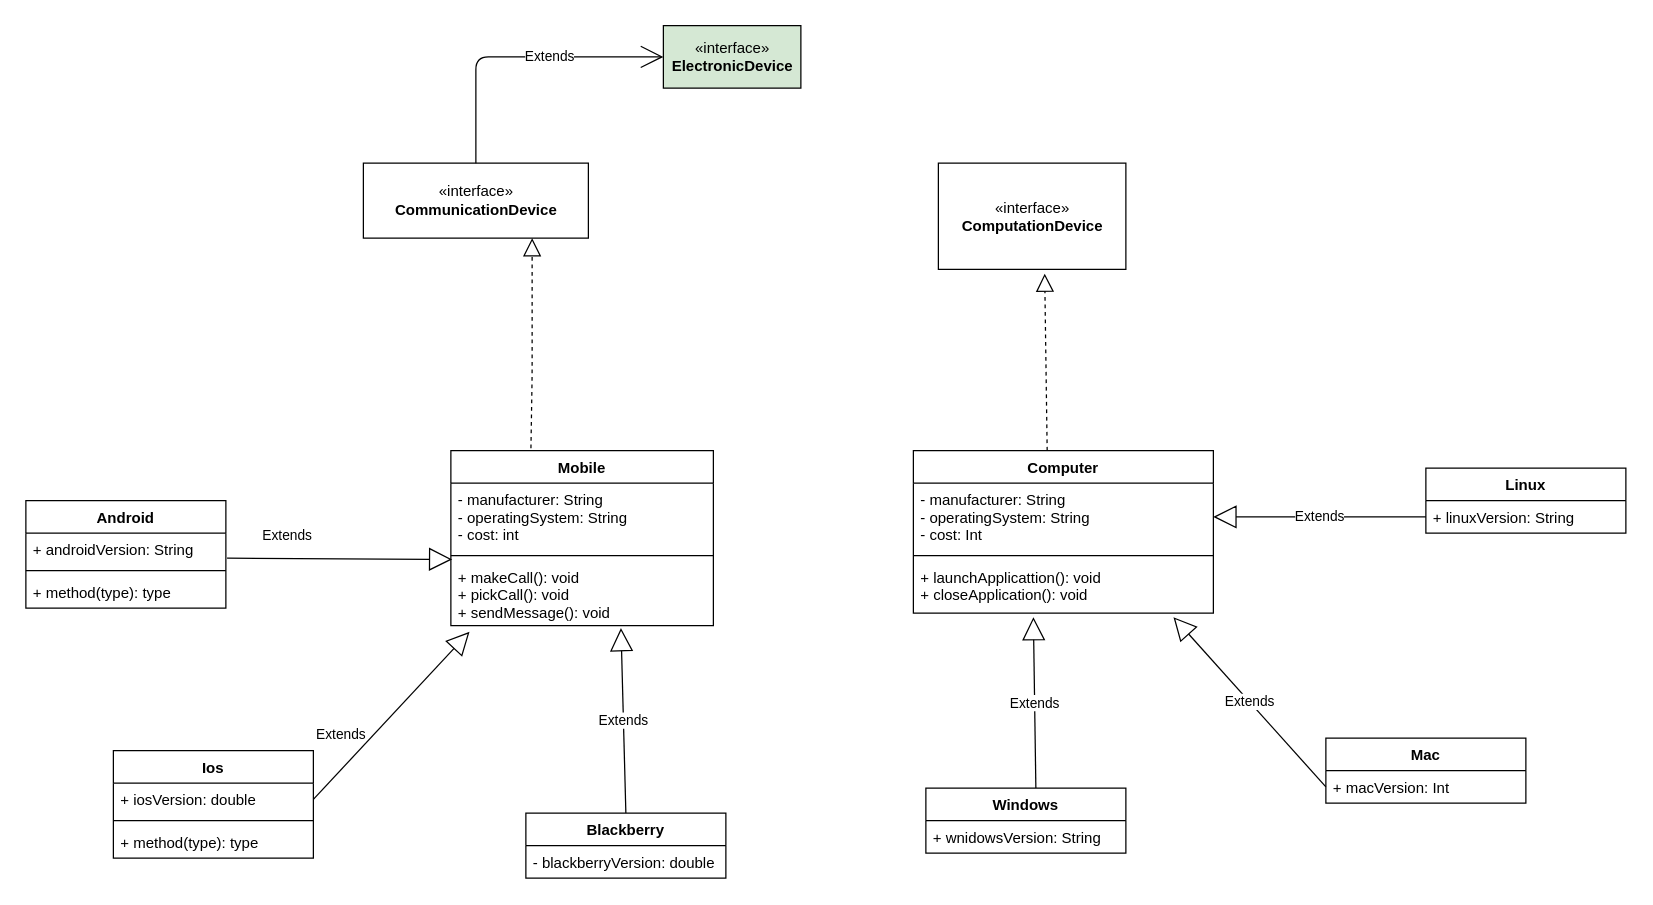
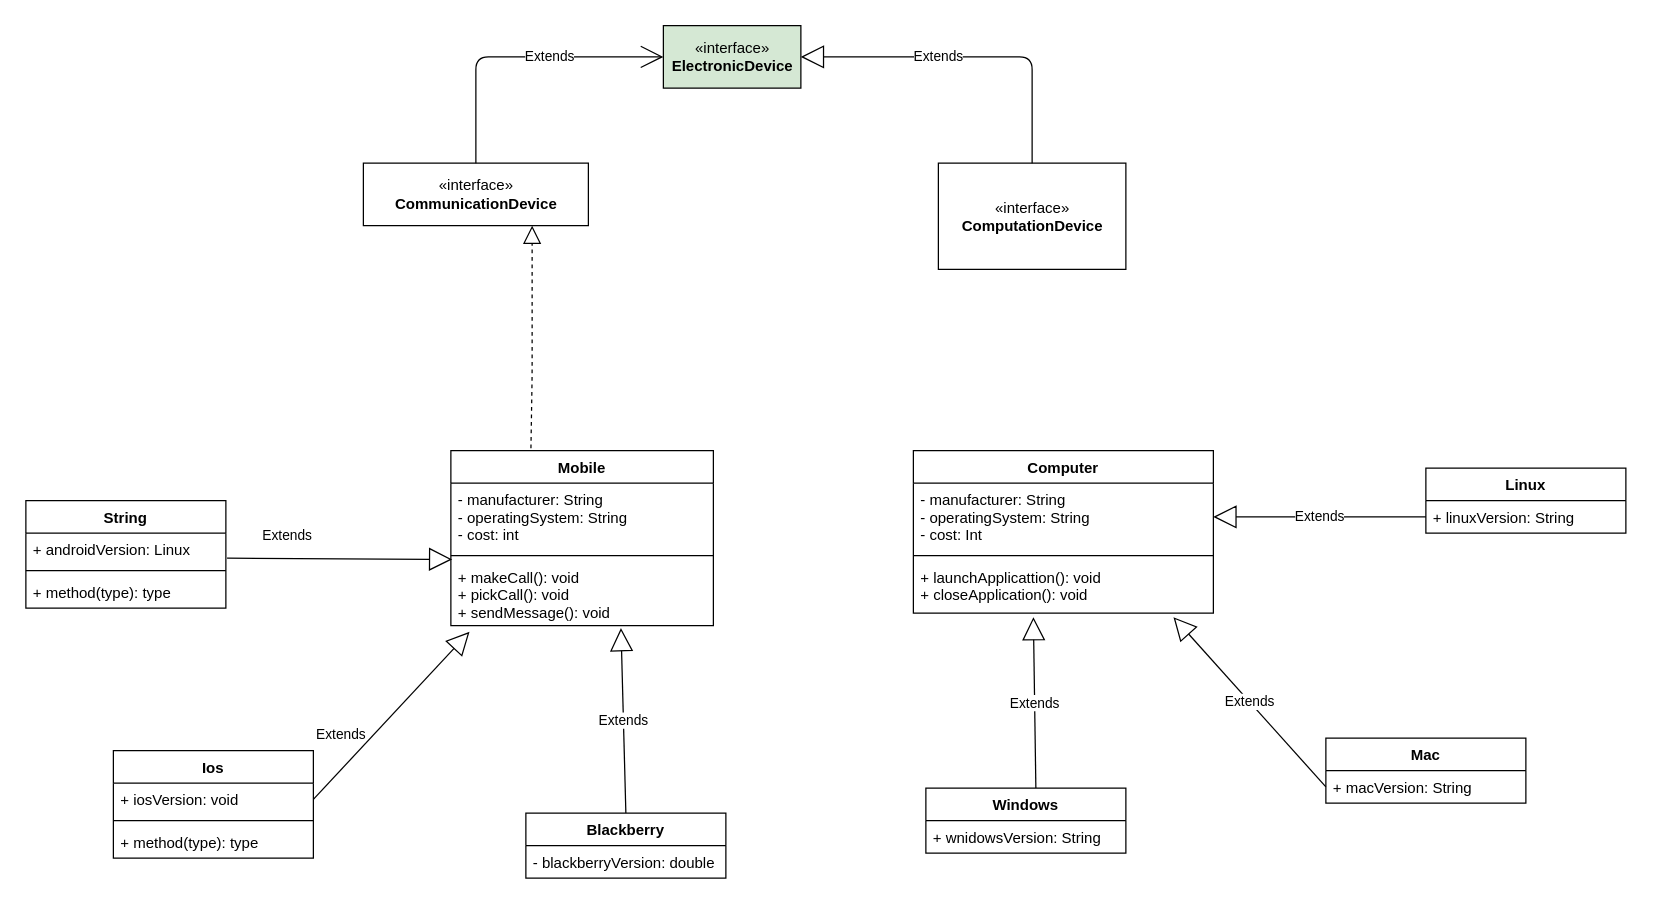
  <mxCell id="0" />
  <mxCell id="1" parent="0" />
  <mxCell id="2" value="Computer" style="swimlane;fontStyle=1;align=center;verticalAlign=top;childLayout=stackLayout;horizontal=1;startSize=26;horizontalStack=0;resizeParent=1;resizeParentMax=0;resizeLast=0;collapsible=1;marginBottom=0;" parent="1" vertex="1"><mxGeometry x="730" y="360" width="240" height="130" as="geometry" /></mxCell>
  <mxCell id="3" value="- manufacturer: String&#10;- operatingSystem: String&#10;- cost: Int" style="text;strokeColor=none;fillColor=none;align=left;verticalAlign=top;spacingLeft=4;spacingRight=4;overflow=hidden;rotatable=0;points=[[0,0.5],[1,0.5]];portConstraint=eastwest;" parent="2" vertex="1"><mxGeometry y="26" width="240" height="54" as="geometry" /></mxCell>
  <mxCell id="4" value="" style="line;strokeWidth=1;fillColor=none;align=left;verticalAlign=middle;spacingTop=-1;spacingLeft=3;spacingRight=3;rotatable=0;labelPosition=right;points=[];portConstraint=eastwest;" parent="2" vertex="1"><mxGeometry y="80" width="240" height="8" as="geometry" /></mxCell>
  <mxCell id="5" value="+ launchApplicattion(): void&#10;+ closeApplication(): void" style="text;strokeColor=none;fillColor=none;align=left;verticalAlign=top;spacingLeft=4;spacingRight=4;overflow=hidden;rotatable=0;points=[[0,0.5],[1,0.5]];portConstraint=eastwest;" parent="2" vertex="1"><mxGeometry y="88" width="240" height="42" as="geometry" /></mxCell>
  <mxCell id="6" value="Extends" style="endArrow=block;endSize=16;endFill=0;html=1;exitX=1.006;exitY=0.769;exitDx=0;exitDy=0;exitPerimeter=0;entryX=0.005;entryY=-0.019;entryDx=0;entryDy=0;entryPerimeter=0;" parent="1" source="32" target="30" edge="1"><mxGeometry x="-0.468" y="18" width="160" relative="1" as="geometry"><mxPoint x="240" y="474" as="sourcePoint" /><mxPoint x="400" y="474" as="targetPoint" /><Array as="points" /><mxPoint as="offset" /></mxGeometry></mxCell>
  <mxCell id="7" value="Extends" style="endArrow=block;endSize=16;endFill=0;html=1;exitX=0.5;exitY=0;exitDx=0;exitDy=0;entryX=0.648;entryY=1.038;entryDx=0;entryDy=0;entryPerimeter=0;" parent="1" source="35" target="30" edge="1"><mxGeometry width="160" relative="1" as="geometry"><mxPoint x="480" y="560" as="sourcePoint" /><mxPoint x="580" y="510" as="targetPoint" /></mxGeometry></mxCell>
  <mxCell id="8" value="Extends" style="endArrow=block;endSize=16;endFill=0;html=1;exitX=1;exitY=0.5;exitDx=0;exitDy=0;entryX=0.071;entryY=1.096;entryDx=0;entryDy=0;entryPerimeter=0;" parent="1" source="10" target="30" edge="1"><mxGeometry x="-0.417" y="19" width="160" relative="1" as="geometry"><mxPoint x="350" y="520" as="sourcePoint" /><mxPoint x="510" y="520" as="targetPoint" /><Array as="points" /><mxPoint as="offset" /></mxGeometry></mxCell>
  <mxCell id="9" value="Ios" style="swimlane;fontStyle=1;align=center;verticalAlign=top;childLayout=stackLayout;horizontal=1;startSize=26;horizontalStack=0;resizeParent=1;resizeParentMax=0;resizeLast=0;collapsible=1;marginBottom=0;" parent="1" vertex="1"><mxGeometry x="90" y="600" width="160" height="86" as="geometry" /></mxCell>
- <mxCell id="10" value="+ iosVersion: double" style="text;strokeColor=none;fillColor=none;align=left;verticalAlign=top;spacingLeft=4;spacingRight=4;overflow=hidden;rotatable=0;points=[[0,0.5],[1,0.5]];portConstraint=eastwest;" parent="9" vertex="1"><mxGeometry y="26" width="160" height="26" as="geometry" /></mxCell>
+ <mxCell id="10" value="+ iosVersion: void" style="text;strokeColor=none;fillColor=none;align=left;verticalAlign=top;spacingLeft=4;spacingRight=4;overflow=hidden;rotatable=0;points=[[0,0.5],[1,0.5]];portConstraint=eastwest;" parent="9" vertex="1"><mxGeometry y="26" width="160" height="26" as="geometry" /></mxCell>
  <mxCell id="11" value="" style="line;strokeWidth=1;fillColor=none;align=left;verticalAlign=middle;spacingTop=-1;spacingLeft=3;spacingRight=3;rotatable=0;labelPosition=right;points=[];portConstraint=eastwest;" parent="9" vertex="1"><mxGeometry y="52" width="160" height="8" as="geometry" /></mxCell>
  <mxCell id="12" value="+ method(type): type" style="text;strokeColor=none;fillColor=none;align=left;verticalAlign=top;spacingLeft=4;spacingRight=4;overflow=hidden;rotatable=0;points=[[0,0.5],[1,0.5]];portConstraint=eastwest;" parent="9" vertex="1"><mxGeometry y="60" width="160" height="26" as="geometry" /></mxCell>
  <mxCell id="13" value="«interface»&lt;br&gt;&lt;b&gt;ElectronicDevice&lt;/b&gt;" style="html=1;fillColor=#d5e8d4;" parent="1" vertex="1"><mxGeometry x="530" y="20" width="110" height="50" as="geometry" /></mxCell>
  <mxCell id="14" value="Extends" style="endArrow=block;endSize=16;endFill=0;html=1;entryX=0.4;entryY=1.077;entryDx=0;entryDy=0;entryPerimeter=0;exitX=0.55;exitY=0;exitDx=0;exitDy=0;exitPerimeter=0;" parent="1" source="37" target="5" edge="1"><mxGeometry width="160" relative="1" as="geometry"><mxPoint x="826" y="590" as="sourcePoint" /><mxPoint x="560" y="530" as="targetPoint" /></mxGeometry></mxCell>
  <mxCell id="15" value="Linux" style="swimlane;fontStyle=1;align=center;verticalAlign=top;childLayout=stackLayout;horizontal=1;startSize=26;horizontalStack=0;resizeParent=1;resizeParentMax=0;resizeLast=0;collapsible=1;marginBottom=0;" parent="1" vertex="1"><mxGeometry x="1140" y="374" width="160" height="52" as="geometry" /></mxCell>
  <mxCell id="16" value="+ linuxVersion: String" style="text;strokeColor=none;fillColor=none;align=left;verticalAlign=top;spacingLeft=4;spacingRight=4;overflow=hidden;rotatable=0;points=[[0,0.5],[1,0.5]];portConstraint=eastwest;" parent="15" vertex="1"><mxGeometry y="26" width="160" height="26" as="geometry" /></mxCell>
  <mxCell id="17" value="Extends" style="endArrow=block;endSize=16;endFill=0;html=1;entryX=1;entryY=0.5;entryDx=0;entryDy=0;exitX=0;exitY=0.5;exitDx=0;exitDy=0;" parent="1" source="16" target="3" edge="1"><mxGeometry width="160" relative="1" as="geometry"><mxPoint x="790" y="530" as="sourcePoint" /><mxPoint x="950" y="530" as="targetPoint" /></mxGeometry></mxCell>
  <mxCell id="18" value="Mac" style="swimlane;fontStyle=1;align=center;verticalAlign=top;childLayout=stackLayout;horizontal=1;startSize=26;horizontalStack=0;resizeParent=1;resizeParentMax=0;resizeLast=0;collapsible=1;marginBottom=0;" parent="1" vertex="1"><mxGeometry x="1060" y="590" width="160" height="52" as="geometry" /></mxCell>
- <mxCell id="19" value="+ macVersion: Int" style="text;strokeColor=none;fillColor=none;align=left;verticalAlign=top;spacingLeft=4;spacingRight=4;overflow=hidden;rotatable=0;points=[[0,0.5],[1,0.5]];portConstraint=eastwest;" parent="18" vertex="1"><mxGeometry y="26" width="160" height="26" as="geometry" /></mxCell>
+ <mxCell id="19" value="+ macVersion: String" style="text;strokeColor=none;fillColor=none;align=left;verticalAlign=top;spacingLeft=4;spacingRight=4;overflow=hidden;rotatable=0;points=[[0,0.5],[1,0.5]];portConstraint=eastwest;" parent="18" vertex="1"><mxGeometry y="26" width="160" height="26" as="geometry" /></mxCell>
  <mxCell id="20" value="Extends" style="endArrow=block;endSize=16;endFill=0;html=1;exitX=0;exitY=0.5;exitDx=0;exitDy=0;entryX=0.867;entryY=1.077;entryDx=0;entryDy=0;entryPerimeter=0;" parent="1" source="19" target="5" edge="1"><mxGeometry width="160" relative="1" as="geometry"><mxPoint x="690" y="510" as="sourcePoint" /><mxPoint x="940" y="480" as="targetPoint" /><Array as="points" /></mxGeometry></mxCell>
- <mxCell id="21" value="«interface»&lt;br&gt;&lt;b&gt;CommunicationDevice&lt;/b&gt;" style="html=1;" parent="1" vertex="1"><mxGeometry x="290" y="130" width="180" height="60" as="geometry" /></mxCell>
+ <mxCell id="21" value="«interface»&lt;br&gt;&lt;b&gt;CommunicationDevice&lt;/b&gt;" style="html=1;" parent="1" vertex="1"><mxGeometry x="290" y="130" width="180" height="50" as="geometry" /></mxCell>
  <mxCell id="22" value="Extends" style="endArrow=open;endSize=16;endFill=0;html=1;exitX=0.5;exitY=0;exitDx=0;exitDy=0;entryX=0;entryY=0.5;entryDx=0;entryDy=0;" parent="1" source="21" target="13" edge="1"><mxGeometry x="0.228" width="160" relative="1" as="geometry"><mxPoint x="350" y="44.5" as="sourcePoint" /><mxPoint x="510" y="44.5" as="targetPoint" /><Array as="points"><mxPoint x="380" y="45" /></Array><mxPoint as="offset" /></mxGeometry></mxCell>
  <mxCell id="23" value="«interface»&lt;br&gt;&lt;b&gt;ComputationDevice&lt;/b&gt;" style="html=1;" parent="1" vertex="1"><mxGeometry x="750" y="130" width="150" height="85" as="geometry" /></mxCell>
+ <mxCell id="24" value="Extends" style="endArrow=block;endSize=16;endFill=0;html=1;entryX=1;entryY=0.5;entryDx=0;entryDy=0;exitX=0.5;exitY=0;exitDx=0;exitDy=0;" parent="1" source="23" target="13" edge="1"><mxGeometry x="0.185" width="160" relative="1" as="geometry"><mxPoint x="690" y="44.5" as="sourcePoint" /><mxPoint x="850" y="44.5" as="targetPoint" /><Array as="points"><mxPoint x="825" y="45" /></Array><mxPoint as="offset" /></mxGeometry></mxCell>
  <mxCell id="25" value="" style="endArrow=block;dashed=1;endFill=0;endSize=12;html=1;entryX=0.75;entryY=1;entryDx=0;entryDy=0;exitX=0.305;exitY=-0.014;exitDx=0;exitDy=0;exitPerimeter=0;" parent="1" source="27" target="21" edge="1"><mxGeometry width="160" relative="1" as="geometry"><mxPoint x="230" y="240" as="sourcePoint" /><mxPoint x="390" y="240" as="targetPoint" /><Array as="points"><mxPoint x="425" y="300" /></Array></mxGeometry></mxCell>
- <mxCell id="26" value="" style="endArrow=block;dashed=1;endFill=0;endSize=12;html=1;exitX=0.446;exitY=0;exitDx=0;exitDy=0;exitPerimeter=0;entryX=0.567;entryY=1.04;entryDx=0;entryDy=0;entryPerimeter=0;" parent="1" source="2" target="23" edge="1"><mxGeometry width="160" relative="1" as="geometry"><mxPoint x="520" y="250" as="sourcePoint" /><mxPoint x="832" y="184" as="targetPoint" /></mxGeometry></mxCell>
  <mxCell id="27" value="Mobile" style="swimlane;fontStyle=1;align=center;verticalAlign=top;childLayout=stackLayout;horizontal=1;startSize=26;horizontalStack=0;resizeParent=1;resizeParentMax=0;resizeLast=0;collapsible=1;marginBottom=0;" parent="1" vertex="1"><mxGeometry x="360" y="360" width="210" height="140" as="geometry"><mxRectangle x="310" y="160" width="100" height="26" as="alternateBounds" /></mxGeometry></mxCell>
  <mxCell id="28" value="- manufacturer: String&#10;- operatingSystem: String&#10;- cost: int " style="text;strokeColor=none;fillColor=none;align=left;verticalAlign=top;spacingLeft=4;spacingRight=4;overflow=hidden;rotatable=0;points=[[0,0.5],[1,0.5]];portConstraint=eastwest;" parent="27" vertex="1"><mxGeometry y="26" width="210" height="54" as="geometry" /></mxCell>
  <mxCell id="29" value="" style="line;strokeWidth=1;fillColor=none;align=left;verticalAlign=middle;spacingTop=-1;spacingLeft=3;spacingRight=3;rotatable=0;labelPosition=right;points=[];portConstraint=eastwest;" parent="27" vertex="1"><mxGeometry y="80" width="210" height="8" as="geometry" /></mxCell>
  <mxCell id="30" value="+ makeCall(): void&#10;+ pickCall(): void&#10;+ sendMessage(): void" style="text;strokeColor=none;fillColor=none;align=left;verticalAlign=top;spacingLeft=4;spacingRight=4;overflow=hidden;rotatable=0;points=[[0,0.5],[1,0.5]];portConstraint=eastwest;" parent="27" vertex="1"><mxGeometry y="88" width="210" height="52" as="geometry" /></mxCell>
- <mxCell id="31" value="Android" style="swimlane;fontStyle=1;align=center;verticalAlign=top;childLayout=stackLayout;horizontal=1;startSize=26;horizontalStack=0;resizeParent=1;resizeParentMax=0;resizeLast=0;collapsible=1;marginBottom=0;" parent="1" vertex="1"><mxGeometry x="20" y="400" width="160" height="86" as="geometry" /></mxCell>
- <mxCell id="32" value="+ androidVersion: String" style="text;strokeColor=none;fillColor=none;align=left;verticalAlign=top;spacingLeft=4;spacingRight=4;overflow=hidden;rotatable=0;points=[[0,0.5],[1,0.5]];portConstraint=eastwest;" parent="31" vertex="1"><mxGeometry y="26" width="160" height="26" as="geometry" /></mxCell>
+ <mxCell id="31" value="String" style="swimlane;fontStyle=1;align=center;verticalAlign=top;childLayout=stackLayout;horizontal=1;startSize=26;horizontalStack=0;resizeParent=1;resizeParentMax=0;resizeLast=0;collapsible=1;marginBottom=0;" parent="1" vertex="1"><mxGeometry x="20" y="400" width="160" height="86" as="geometry" /></mxCell>
+ <mxCell id="32" value="+ androidVersion: Linux" style="text;strokeColor=none;fillColor=none;align=left;verticalAlign=top;spacingLeft=4;spacingRight=4;overflow=hidden;rotatable=0;points=[[0,0.5],[1,0.5]];portConstraint=eastwest;" parent="31" vertex="1"><mxGeometry y="26" width="160" height="26" as="geometry" /></mxCell>
  <mxCell id="33" value="" style="line;strokeWidth=1;fillColor=none;align=left;verticalAlign=middle;spacingTop=-1;spacingLeft=3;spacingRight=3;rotatable=0;labelPosition=right;points=[];portConstraint=eastwest;" parent="31" vertex="1"><mxGeometry y="52" width="160" height="8" as="geometry" /></mxCell>
  <mxCell id="34" value="+ method(type): type" style="text;strokeColor=none;fillColor=none;align=left;verticalAlign=top;spacingLeft=4;spacingRight=4;overflow=hidden;rotatable=0;points=[[0,0.5],[1,0.5]];portConstraint=eastwest;" parent="31" vertex="1"><mxGeometry y="60" width="160" height="26" as="geometry" /></mxCell>
  <mxCell id="35" value="Blackberry" style="swimlane;fontStyle=1;align=center;verticalAlign=top;childLayout=stackLayout;horizontal=1;startSize=26;horizontalStack=0;resizeParent=1;resizeParentMax=0;resizeLast=0;collapsible=1;marginBottom=0;" parent="1" vertex="1"><mxGeometry x="420" y="650" width="160" height="52" as="geometry" /></mxCell>
  <mxCell id="36" value="- blackberryVersion: double" style="text;strokeColor=none;fillColor=none;align=left;verticalAlign=top;spacingLeft=4;spacingRight=4;overflow=hidden;rotatable=0;points=[[0,0.5],[1,0.5]];portConstraint=eastwest;" parent="35" vertex="1"><mxGeometry y="26" width="160" height="26" as="geometry" /></mxCell>
  <mxCell id="37" value="Windows" style="swimlane;fontStyle=1;align=center;verticalAlign=top;childLayout=stackLayout;horizontal=1;startSize=26;horizontalStack=0;resizeParent=1;resizeParentMax=0;resizeLast=0;collapsible=1;marginBottom=0;" parent="1" vertex="1"><mxGeometry x="740" y="630" width="160" height="52" as="geometry" /></mxCell>
  <mxCell id="38" value="+ wnidowsVersion: String" style="text;strokeColor=none;fillColor=none;align=left;verticalAlign=top;spacingLeft=4;spacingRight=4;overflow=hidden;rotatable=0;points=[[0,0.5],[1,0.5]];portConstraint=eastwest;" parent="37" vertex="1"><mxGeometry y="26" width="160" height="26" as="geometry" /></mxCell>
